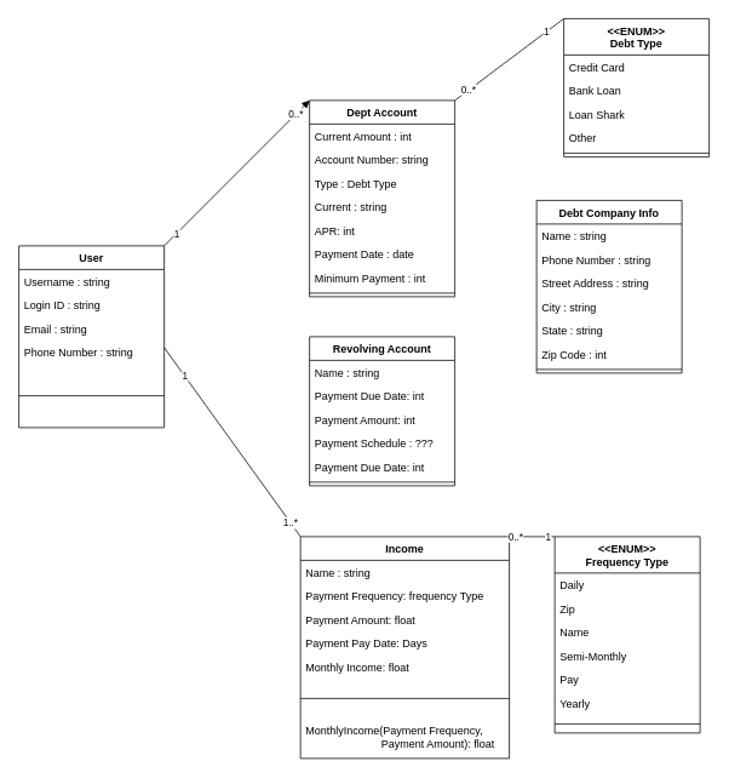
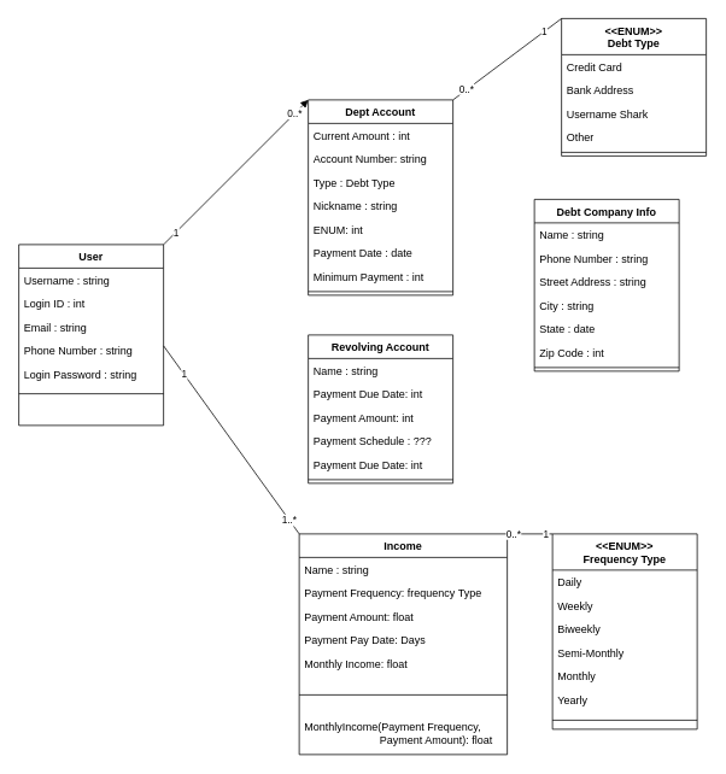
  <mxCell id="0" />
  <mxCell id="1" parent="0" />
  <mxCell id="2" value="Debt Company Info" style="swimlane;fontStyle=1;align=center;verticalAlign=top;childLayout=stackLayout;horizontal=1;startSize=26;horizontalStack=0;resizeParent=1;resizeParentMax=0;resizeLast=0;collapsible=1;marginBottom=0;" parent="1" vertex="1"><mxGeometry x="590" y="220" width="160" height="190" as="geometry" /></mxCell>
  <mxCell id="3" value="Name : string" style="text;strokeColor=none;fillColor=none;align=left;verticalAlign=top;spacingLeft=4;spacingRight=4;overflow=hidden;rotatable=0;points=[[0,0.5],[1,0.5]];portConstraint=eastwest;" parent="2" vertex="1"><mxGeometry y="26" width="160" height="26" as="geometry" /></mxCell>
  <mxCell id="4" value="Phone Number : string" style="text;strokeColor=none;fillColor=none;align=left;verticalAlign=top;spacingLeft=4;spacingRight=4;overflow=hidden;rotatable=0;points=[[0,0.5],[1,0.5]];portConstraint=eastwest;" parent="2" vertex="1"><mxGeometry y="52" width="160" height="26" as="geometry" /></mxCell>
  <mxCell id="5" value="Street Address : string" style="text;strokeColor=none;fillColor=none;align=left;verticalAlign=top;spacingLeft=4;spacingRight=4;overflow=hidden;rotatable=0;points=[[0,0.5],[1,0.5]];portConstraint=eastwest;" parent="2" vertex="1"><mxGeometry y="78" width="160" height="26" as="geometry" /></mxCell>
  <mxCell id="6" value="City : string" style="text;strokeColor=none;fillColor=none;align=left;verticalAlign=top;spacingLeft=4;spacingRight=4;overflow=hidden;rotatable=0;points=[[0,0.5],[1,0.5]];portConstraint=eastwest;" parent="2" vertex="1"><mxGeometry y="104" width="160" height="26" as="geometry" /></mxCell>
- <mxCell id="7" value="State : string" style="text;strokeColor=none;fillColor=none;align=left;verticalAlign=top;spacingLeft=4;spacingRight=4;overflow=hidden;rotatable=0;points=[[0,0.5],[1,0.5]];portConstraint=eastwest;" parent="2" vertex="1"><mxGeometry y="130" width="160" height="26" as="geometry" /></mxCell>
+ <mxCell id="7" value="State : date" style="text;strokeColor=none;fillColor=none;align=left;verticalAlign=top;spacingLeft=4;spacingRight=4;overflow=hidden;rotatable=0;points=[[0,0.5],[1,0.5]];portConstraint=eastwest;" parent="2" vertex="1"><mxGeometry y="130" width="160" height="26" as="geometry" /></mxCell>
  <mxCell id="8" value="Zip Code : int" style="text;strokeColor=none;fillColor=none;align=left;verticalAlign=top;spacingLeft=4;spacingRight=4;overflow=hidden;rotatable=0;points=[[0,0.5],[1,0.5]];portConstraint=eastwest;" parent="2" vertex="1"><mxGeometry y="156" width="160" height="26" as="geometry" /></mxCell>
  <mxCell id="9" value="" style="line;strokeWidth=1;fillColor=none;align=left;verticalAlign=middle;spacingTop=-1;spacingLeft=3;spacingRight=3;rotatable=0;labelPosition=right;points=[];portConstraint=eastwest;" parent="2" vertex="1"><mxGeometry y="182" width="160" height="8" as="geometry" /></mxCell>
  <mxCell id="10" value="Dept Account" style="swimlane;fontStyle=1;align=center;verticalAlign=top;childLayout=stackLayout;horizontal=1;startSize=26;horizontalStack=0;resizeParent=1;resizeParentMax=0;resizeLast=0;collapsible=1;marginBottom=0;" parent="1" vertex="1"><mxGeometry x="340" y="110" width="160" height="216" as="geometry" /></mxCell>
  <mxCell id="11" value="Current Amount : int" style="text;strokeColor=none;fillColor=none;align=left;verticalAlign=top;spacingLeft=4;spacingRight=4;overflow=hidden;rotatable=0;points=[[0,0.5],[1,0.5]];portConstraint=eastwest;" parent="10" vertex="1"><mxGeometry y="26" width="160" height="26" as="geometry" /></mxCell>
  <mxCell id="12" value="Account Number: string" style="text;strokeColor=none;fillColor=none;align=left;verticalAlign=top;spacingLeft=4;spacingRight=4;overflow=hidden;rotatable=0;points=[[0,0.5],[1,0.5]];portConstraint=eastwest;" parent="10" vertex="1"><mxGeometry y="52" width="160" height="26" as="geometry" /></mxCell>
  <mxCell id="13" value="Type : Debt Type" style="text;strokeColor=none;fillColor=none;align=left;verticalAlign=top;spacingLeft=4;spacingRight=4;overflow=hidden;rotatable=0;points=[[0,0.5],[1,0.5]];portConstraint=eastwest;" parent="10" vertex="1"><mxGeometry y="78" width="160" height="26" as="geometry" /></mxCell>
- <mxCell id="14" value="Current : string" style="text;strokeColor=none;fillColor=none;align=left;verticalAlign=top;spacingLeft=4;spacingRight=4;overflow=hidden;rotatable=0;points=[[0,0.5],[1,0.5]];portConstraint=eastwest;" parent="10" vertex="1"><mxGeometry y="104" width="160" height="26" as="geometry" /></mxCell>
- <mxCell id="15" value="APR: int" style="text;strokeColor=none;fillColor=none;align=left;verticalAlign=top;spacingLeft=4;spacingRight=4;overflow=hidden;rotatable=0;points=[[0,0.5],[1,0.5]];portConstraint=eastwest;" parent="10" vertex="1"><mxGeometry y="130" width="160" height="26" as="geometry" /></mxCell>
+ <mxCell id="14" value="Nickname : string" style="text;strokeColor=none;fillColor=none;align=left;verticalAlign=top;spacingLeft=4;spacingRight=4;overflow=hidden;rotatable=0;points=[[0,0.5],[1,0.5]];portConstraint=eastwest;" parent="10" vertex="1"><mxGeometry y="104" width="160" height="26" as="geometry" /></mxCell>
+ <mxCell id="15" value="ENUM: int" style="text;strokeColor=none;fillColor=none;align=left;verticalAlign=top;spacingLeft=4;spacingRight=4;overflow=hidden;rotatable=0;points=[[0,0.5],[1,0.5]];portConstraint=eastwest;" parent="10" vertex="1"><mxGeometry y="130" width="160" height="26" as="geometry" /></mxCell>
  <mxCell id="16" value="Payment Date : date" style="text;strokeColor=none;fillColor=none;align=left;verticalAlign=top;spacingLeft=4;spacingRight=4;overflow=hidden;rotatable=0;points=[[0,0.5],[1,0.5]];portConstraint=eastwest;" parent="10" vertex="1"><mxGeometry y="156" width="160" height="26" as="geometry" /></mxCell>
  <mxCell id="17" value="Minimum Payment : int" style="text;strokeColor=none;fillColor=none;align=left;verticalAlign=top;spacingLeft=4;spacingRight=4;overflow=hidden;rotatable=0;points=[[0,0.5],[1,0.5]];portConstraint=eastwest;" parent="10" vertex="1"><mxGeometry y="182" width="160" height="26" as="geometry" /></mxCell>
  <mxCell id="18" value="" style="line;strokeWidth=1;fillColor=none;align=left;verticalAlign=middle;spacingTop=-1;spacingLeft=3;spacingRight=3;rotatable=0;labelPosition=right;points=[];portConstraint=eastwest;" parent="10" vertex="1"><mxGeometry y="208" width="160" height="8" as="geometry" /></mxCell>
  <mxCell id="19" value="&lt;&lt;ENUM&gt;&gt;&#10;Debt Type" style="swimlane;fontStyle=1;align=center;verticalAlign=top;childLayout=stackLayout;horizontal=1;startSize=40;horizontalStack=0;resizeParent=1;resizeParentMax=0;resizeLast=0;collapsible=1;marginBottom=0;" parent="1" vertex="1"><mxGeometry x="620" y="20" width="160" height="152" as="geometry" /></mxCell>
  <mxCell id="20" value="Credit Card" style="text;strokeColor=none;fillColor=none;align=left;verticalAlign=top;spacingLeft=4;spacingRight=4;overflow=hidden;rotatable=0;points=[[0,0.5],[1,0.5]];portConstraint=eastwest;" parent="19" vertex="1"><mxGeometry y="40" width="160" height="26" as="geometry" /></mxCell>
- <mxCell id="21" value="Bank Loan" style="text;strokeColor=none;fillColor=none;align=left;verticalAlign=top;spacingLeft=4;spacingRight=4;overflow=hidden;rotatable=0;points=[[0,0.5],[1,0.5]];portConstraint=eastwest;" parent="19" vertex="1"><mxGeometry y="66" width="160" height="26" as="geometry" /></mxCell>
- <mxCell id="22" value="Loan Shark" style="text;strokeColor=none;fillColor=none;align=left;verticalAlign=top;spacingLeft=4;spacingRight=4;overflow=hidden;rotatable=0;points=[[0,0.5],[1,0.5]];portConstraint=eastwest;" parent="19" vertex="1"><mxGeometry y="92" width="160" height="26" as="geometry" /></mxCell>
+ <mxCell id="21" value="Bank Address" style="text;strokeColor=none;fillColor=none;align=left;verticalAlign=top;spacingLeft=4;spacingRight=4;overflow=hidden;rotatable=0;points=[[0,0.5],[1,0.5]];portConstraint=eastwest;" parent="19" vertex="1"><mxGeometry y="66" width="160" height="26" as="geometry" /></mxCell>
+ <mxCell id="22" value="Username Shark" style="text;strokeColor=none;fillColor=none;align=left;verticalAlign=top;spacingLeft=4;spacingRight=4;overflow=hidden;rotatable=0;points=[[0,0.5],[1,0.5]];portConstraint=eastwest;" parent="19" vertex="1"><mxGeometry y="92" width="160" height="26" as="geometry" /></mxCell>
  <mxCell id="23" value="Other" style="text;strokeColor=none;fillColor=none;align=left;verticalAlign=top;spacingLeft=4;spacingRight=4;overflow=hidden;rotatable=0;points=[[0,0.5],[1,0.5]];portConstraint=eastwest;" parent="19" vertex="1"><mxGeometry y="118" width="160" height="26" as="geometry" /></mxCell>
  <mxCell id="24" value="" style="line;strokeWidth=1;fillColor=none;align=left;verticalAlign=middle;spacingTop=-1;spacingLeft=3;spacingRight=3;rotatable=0;labelPosition=right;points=[];portConstraint=eastwest;" parent="19" vertex="1"><mxGeometry y="144" width="160" height="8" as="geometry" /></mxCell>
  <mxCell id="25" value="Revolving Account" style="swimlane;fontStyle=1;align=center;verticalAlign=top;childLayout=stackLayout;horizontal=1;startSize=26;horizontalStack=0;resizeParent=1;resizeParentMax=0;resizeLast=0;collapsible=1;marginBottom=0;" parent="1" vertex="1"><mxGeometry x="340" y="370" width="160" height="164" as="geometry" /></mxCell>
  <mxCell id="26" value="Name : string" style="text;strokeColor=none;fillColor=none;align=left;verticalAlign=top;spacingLeft=4;spacingRight=4;overflow=hidden;rotatable=0;points=[[0,0.5],[1,0.5]];portConstraint=eastwest;" parent="25" vertex="1"><mxGeometry y="26" width="160" height="26" as="geometry" /></mxCell>
  <mxCell id="27" value="Payment Due Date: int" style="text;strokeColor=none;fillColor=none;align=left;verticalAlign=top;spacingLeft=4;spacingRight=4;overflow=hidden;rotatable=0;points=[[0,0.5],[1,0.5]];portConstraint=eastwest;" parent="25" vertex="1"><mxGeometry y="52" width="160" height="26" as="geometry" /></mxCell>
  <mxCell id="28" value="Payment Amount: int" style="text;strokeColor=none;fillColor=none;align=left;verticalAlign=top;spacingLeft=4;spacingRight=4;overflow=hidden;rotatable=0;points=[[0,0.5],[1,0.5]];portConstraint=eastwest;" parent="25" vertex="1"><mxGeometry y="78" width="160" height="26" as="geometry" /></mxCell>
  <mxCell id="29" value="Payment Schedule : ???" style="text;strokeColor=none;fillColor=none;align=left;verticalAlign=top;spacingLeft=4;spacingRight=4;overflow=hidden;rotatable=0;points=[[0,0.5],[1,0.5]];portConstraint=eastwest;" parent="25" vertex="1"><mxGeometry y="104" width="160" height="26" as="geometry" /></mxCell>
  <mxCell id="30" value="Payment Due Date: int" style="text;strokeColor=none;fillColor=none;align=left;verticalAlign=top;spacingLeft=4;spacingRight=4;overflow=hidden;rotatable=0;points=[[0,0.5],[1,0.5]];portConstraint=eastwest;" parent="25" vertex="1"><mxGeometry y="130" width="160" height="26" as="geometry" /></mxCell>
  <mxCell id="31" value="" style="line;strokeWidth=1;fillColor=none;align=left;verticalAlign=middle;spacingTop=-1;spacingLeft=3;spacingRight=3;rotatable=0;labelPosition=right;points=[];portConstraint=eastwest;" parent="25" vertex="1"><mxGeometry y="156" width="160" height="8" as="geometry" /></mxCell>
  <mxCell id="32" value="User" style="swimlane;fontStyle=1;align=center;verticalAlign=top;childLayout=stackLayout;horizontal=1;startSize=26;horizontalStack=0;resizeParent=1;resizeParentMax=0;resizeLast=0;collapsible=1;marginBottom=0;" parent="1" vertex="1"><mxGeometry x="20" y="270" width="160" height="200" as="geometry" /></mxCell>
  <mxCell id="33" value="Username : string" style="text;strokeColor=none;fillColor=none;align=left;verticalAlign=top;spacingLeft=4;spacingRight=4;overflow=hidden;rotatable=0;points=[[0,0.5],[1,0.5]];portConstraint=eastwest;" parent="32" vertex="1"><mxGeometry y="26" width="160" height="26" as="geometry" /></mxCell>
- <mxCell id="34" value="Login ID : string" style="text;strokeColor=none;fillColor=none;align=left;verticalAlign=top;spacingLeft=4;spacingRight=4;overflow=hidden;rotatable=0;points=[[0,0.5],[1,0.5]];portConstraint=eastwest;" parent="32" vertex="1"><mxGeometry y="52" width="160" height="26" as="geometry" /></mxCell>
+ <mxCell id="34" value="Login ID : int" style="text;strokeColor=none;fillColor=none;align=left;verticalAlign=top;spacingLeft=4;spacingRight=4;overflow=hidden;rotatable=0;points=[[0,0.5],[1,0.5]];portConstraint=eastwest;" parent="32" vertex="1"><mxGeometry y="52" width="160" height="26" as="geometry" /></mxCell>
  <mxCell id="35" value="Email : string" style="text;strokeColor=none;fillColor=none;align=left;verticalAlign=top;spacingLeft=4;spacingRight=4;overflow=hidden;rotatable=0;points=[[0,0.5],[1,0.5]];portConstraint=eastwest;" parent="32" vertex="1"><mxGeometry y="78" width="160" height="26" as="geometry" /></mxCell>
  <mxCell id="36" value="Phone Number : string" style="text;strokeColor=none;fillColor=none;align=left;verticalAlign=top;spacingLeft=4;spacingRight=4;overflow=hidden;rotatable=0;points=[[0,0.5],[1,0.5]];portConstraint=eastwest;" vertex="1" parent="32"><mxGeometry y="104" width="160" height="26" as="geometry" /></mxCell>
  <mxCell id="37" value="" style="line;strokeWidth=1;fillColor=none;align=left;verticalAlign=middle;spacingTop=-1;spacingLeft=3;spacingRight=3;rotatable=0;labelPosition=right;points=[];portConstraint=eastwest;" parent="32" vertex="1"><mxGeometry y="130" width="160" height="70" as="geometry" /></mxCell>
  <mxCell id="38" value="" style="endArrow=block;html=1;exitX=1;exitY=0;exitDx=0;exitDy=0;entryX=0;entryY=0;entryDx=0;entryDy=0;" parent="1" source="32" target="10" edge="1"><mxGeometry width="50" height="50" relative="1" as="geometry"><mxPoint x="120" y="250" as="sourcePoint" /><mxPoint x="170" y="200" as="targetPoint" /></mxGeometry></mxCell>
  <mxCell id="39" value="1" style="edgeLabel;html=1;align=center;verticalAlign=middle;resizable=0;points=[];" parent="38" vertex="1" connectable="0"><mxGeometry x="-0.833" relative="1" as="geometry"><mxPoint as="offset" /></mxGeometry></mxCell>
  <mxCell id="40" value="0..*" style="edgeLabel;html=1;align=center;verticalAlign=middle;resizable=0;points=[];" parent="38" vertex="1" connectable="0"><mxGeometry x="0.814" relative="1" as="geometry"><mxPoint y="-1" as="offset" /></mxGeometry></mxCell>
  <mxCell id="41" value="" style="endArrow=none;html=1;exitX=1;exitY=0;exitDx=0;exitDy=0;entryX=0;entryY=0;entryDx=0;entryDy=0;" parent="1" source="10" target="19" edge="1"><mxGeometry width="50" height="50" relative="1" as="geometry"><mxPoint x="580" y="10" as="sourcePoint" /><mxPoint x="630" y="-40" as="targetPoint" /></mxGeometry></mxCell>
  <mxCell id="42" value="1" style="edgeLabel;html=1;align=center;verticalAlign=middle;resizable=0;points=[];" parent="41" vertex="1" connectable="0"><mxGeometry x="0.685" relative="1" as="geometry"><mxPoint as="offset" /></mxGeometry></mxCell>
  <mxCell id="43" value="0..*" style="edgeLabel;html=1;align=center;verticalAlign=middle;resizable=0;points=[];" parent="41" vertex="1" connectable="0"><mxGeometry x="-0.744" y="1" relative="1" as="geometry"><mxPoint as="offset" /></mxGeometry></mxCell>
  <mxCell id="44" value="" style="endArrow=none;html=1;exitX=1;exitY=0;exitDx=0;exitDy=0;entryX=0;entryY=0;entryDx=0;entryDy=0;" parent="1" target="47" edge="1"><mxGeometry width="50" height="50" relative="1" as="geometry"><mxPoint x="180" y="382" as="sourcePoint" /><mxPoint x="330" y="600" as="targetPoint" /></mxGeometry></mxCell>
  <mxCell id="45" value="1" style="edgeLabel;html=1;align=center;verticalAlign=middle;resizable=0;points=[];" parent="44" vertex="1" connectable="0"><mxGeometry x="-0.702" relative="1" as="geometry"><mxPoint as="offset" /></mxGeometry></mxCell>
  <mxCell id="46" value="1..*" style="edgeLabel;html=1;align=center;verticalAlign=middle;resizable=0;points=[];" parent="44" vertex="1" connectable="0"><mxGeometry x="0.845" relative="1" as="geometry"><mxPoint as="offset" /></mxGeometry></mxCell>
  <mxCell id="47" value="Income" style="swimlane;fontStyle=1;align=center;verticalAlign=top;childLayout=stackLayout;horizontal=1;startSize=26;horizontalStack=0;resizeParent=1;resizeParentMax=0;resizeLast=0;collapsible=1;marginBottom=0;" parent="1" vertex="1"><mxGeometry x="330" y="590" width="230" height="244" as="geometry"><mxRectangle x="350" y="680" width="70" height="26" as="alternateBounds" /></mxGeometry></mxCell>
  <mxCell id="48" value="Name : string" style="text;strokeColor=none;fillColor=none;align=left;verticalAlign=top;spacingLeft=4;spacingRight=4;overflow=hidden;rotatable=0;points=[[0,0.5],[1,0.5]];portConstraint=eastwest;" parent="47" vertex="1"><mxGeometry y="26" width="230" height="26" as="geometry" /></mxCell>
  <mxCell id="49" value="Payment Frequency: frequency Type" style="text;strokeColor=none;fillColor=none;align=left;verticalAlign=top;spacingLeft=4;spacingRight=4;overflow=hidden;rotatable=0;points=[[0,0.5],[1,0.5]];portConstraint=eastwest;" parent="47" vertex="1"><mxGeometry y="52" width="230" height="26" as="geometry" /></mxCell>
  <mxCell id="50" value="Payment Amount: float" style="text;strokeColor=none;fillColor=none;align=left;verticalAlign=top;spacingLeft=4;spacingRight=4;overflow=hidden;rotatable=0;points=[[0,0.5],[1,0.5]];portConstraint=eastwest;" parent="47" vertex="1"><mxGeometry y="78" width="230" height="26" as="geometry" /></mxCell>
  <mxCell id="51" value="Payment Pay Date: Days" style="text;strokeColor=none;fillColor=none;align=left;verticalAlign=top;spacingLeft=4;spacingRight=4;overflow=hidden;rotatable=0;points=[[0,0.5],[1,0.5]];portConstraint=eastwest;" parent="47" vertex="1"><mxGeometry y="104" width="230" height="26" as="geometry" /></mxCell>
  <mxCell id="52" value="Monthly Income: float" style="text;strokeColor=none;fillColor=none;align=left;verticalAlign=top;spacingLeft=4;spacingRight=4;overflow=hidden;rotatable=0;points=[[0,0.5],[1,0.5]];portConstraint=eastwest;" parent="47" vertex="1"><mxGeometry y="130" width="230" height="26" as="geometry" /></mxCell>
  <mxCell id="53" value="" style="line;strokeWidth=1;fillColor=none;align=left;verticalAlign=middle;spacingTop=-1;spacingLeft=3;spacingRight=3;rotatable=0;labelPosition=right;points=[];portConstraint=eastwest;" parent="47" vertex="1"><mxGeometry y="156" width="230" height="44" as="geometry" /></mxCell>
  <mxCell id="54" value="MonthlyIncome(Payment Frequency,&#10;                         Payment Amount): float" style="text;strokeColor=none;fillColor=none;align=left;verticalAlign=top;spacingLeft=4;spacingRight=4;overflow=hidden;rotatable=0;points=[[0,0.5],[1,0.5]];portConstraint=eastwest;" parent="47" vertex="1"><mxGeometry y="200" width="230" height="44" as="geometry" /></mxCell>
  <mxCell id="55" value="&lt;&lt;ENUM&gt;&gt;&#10;Frequency Type" style="swimlane;fontStyle=1;align=center;verticalAlign=top;childLayout=stackLayout;horizontal=1;startSize=40;horizontalStack=0;resizeParent=1;resizeParentMax=0;resizeLast=0;collapsible=1;marginBottom=0;" parent="1" vertex="1"><mxGeometry x="610" y="590" width="160" height="216" as="geometry" /></mxCell>
  <mxCell id="56" value="Daily    " style="text;strokeColor=none;fillColor=none;align=left;verticalAlign=top;spacingLeft=4;spacingRight=4;overflow=hidden;rotatable=0;points=[[0,0.5],[1,0.5]];portConstraint=eastwest;" parent="55" vertex="1"><mxGeometry y="40" width="160" height="26" as="geometry" /></mxCell>
- <mxCell id="57" value="Zip" style="text;strokeColor=none;fillColor=none;align=left;verticalAlign=top;spacingLeft=4;spacingRight=4;overflow=hidden;rotatable=0;points=[[0,0.5],[1,0.5]];portConstraint=eastwest;" parent="55" vertex="1"><mxGeometry y="66" width="160" height="26" as="geometry" /></mxCell>
- <mxCell id="58" value="Name" style="text;strokeColor=none;fillColor=none;align=left;verticalAlign=top;spacingLeft=4;spacingRight=4;overflow=hidden;rotatable=0;points=[[0,0.5],[1,0.5]];portConstraint=eastwest;" parent="55" vertex="1"><mxGeometry y="92" width="160" height="26" as="geometry" /></mxCell>
+ <mxCell id="57" value="Weekly" style="text;strokeColor=none;fillColor=none;align=left;verticalAlign=top;spacingLeft=4;spacingRight=4;overflow=hidden;rotatable=0;points=[[0,0.5],[1,0.5]];portConstraint=eastwest;" parent="55" vertex="1"><mxGeometry y="66" width="160" height="26" as="geometry" /></mxCell>
+ <mxCell id="58" value="Biweekly" style="text;strokeColor=none;fillColor=none;align=left;verticalAlign=top;spacingLeft=4;spacingRight=4;overflow=hidden;rotatable=0;points=[[0,0.5],[1,0.5]];portConstraint=eastwest;" parent="55" vertex="1"><mxGeometry y="92" width="160" height="26" as="geometry" /></mxCell>
  <mxCell id="59" value="Semi-Monthly" style="text;strokeColor=none;fillColor=none;align=left;verticalAlign=top;spacingLeft=4;spacingRight=4;overflow=hidden;rotatable=0;points=[[0,0.5],[1,0.5]];portConstraint=eastwest;" parent="55" vertex="1"><mxGeometry y="118" width="160" height="26" as="geometry" /></mxCell>
- <mxCell id="60" value="Pay" style="text;strokeColor=none;fillColor=none;align=left;verticalAlign=top;spacingLeft=4;spacingRight=4;overflow=hidden;rotatable=0;points=[[0,0.5],[1,0.5]];portConstraint=eastwest;" parent="55" vertex="1"><mxGeometry y="144" width="160" height="26" as="geometry" /></mxCell>
+ <mxCell id="60" value="Monthly" style="text;strokeColor=none;fillColor=none;align=left;verticalAlign=top;spacingLeft=4;spacingRight=4;overflow=hidden;rotatable=0;points=[[0,0.5],[1,0.5]];portConstraint=eastwest;" parent="55" vertex="1"><mxGeometry y="144" width="160" height="26" as="geometry" /></mxCell>
  <mxCell id="61" value="Yearly" style="text;strokeColor=none;fillColor=none;align=left;verticalAlign=top;spacingLeft=4;spacingRight=4;overflow=hidden;rotatable=0;points=[[0,0.5],[1,0.5]];portConstraint=eastwest;" parent="55" vertex="1"><mxGeometry y="170" width="160" height="26" as="geometry" /></mxCell>
  <mxCell id="62" value="" style="line;strokeWidth=1;fillColor=none;align=left;verticalAlign=middle;spacingTop=-1;spacingLeft=3;spacingRight=3;rotatable=0;labelPosition=right;points=[];portConstraint=eastwest;" parent="55" vertex="1"><mxGeometry y="196" width="160" height="20" as="geometry" /></mxCell>
  <mxCell id="63" value="" style="endArrow=none;html=1;exitX=1;exitY=0;exitDx=0;exitDy=0;entryX=0;entryY=0;entryDx=0;entryDy=0;" parent="1" source="47" target="55" edge="1"><mxGeometry width="50" height="50" relative="1" as="geometry"><mxPoint x="540" y="550" as="sourcePoint" /><mxPoint x="660" y="460" as="targetPoint" /></mxGeometry></mxCell>
  <mxCell id="64" value="1" style="edgeLabel;html=1;align=center;verticalAlign=middle;resizable=0;points=[];" parent="63" vertex="1" connectable="0"><mxGeometry x="0.685" relative="1" as="geometry"><mxPoint as="offset" /></mxGeometry></mxCell>
  <mxCell id="65" value="0..*" style="edgeLabel;html=1;align=center;verticalAlign=middle;resizable=0;points=[];" parent="63" vertex="1" connectable="0"><mxGeometry x="-0.744" y="1" relative="1" as="geometry"><mxPoint as="offset" /></mxGeometry></mxCell>
+ <mxCell id="66" value="Login Password : string" style="text;strokeColor=none;fillColor=none;align=left;verticalAlign=top;spacingLeft=4;spacingRight=4;overflow=hidden;rotatable=0;points=[[0,0.5],[1,0.5]];portConstraint=eastwest;" vertex="1" parent="1"><mxGeometry x="20" y="400" width="160" height="26" as="geometry" /></mxCell>
